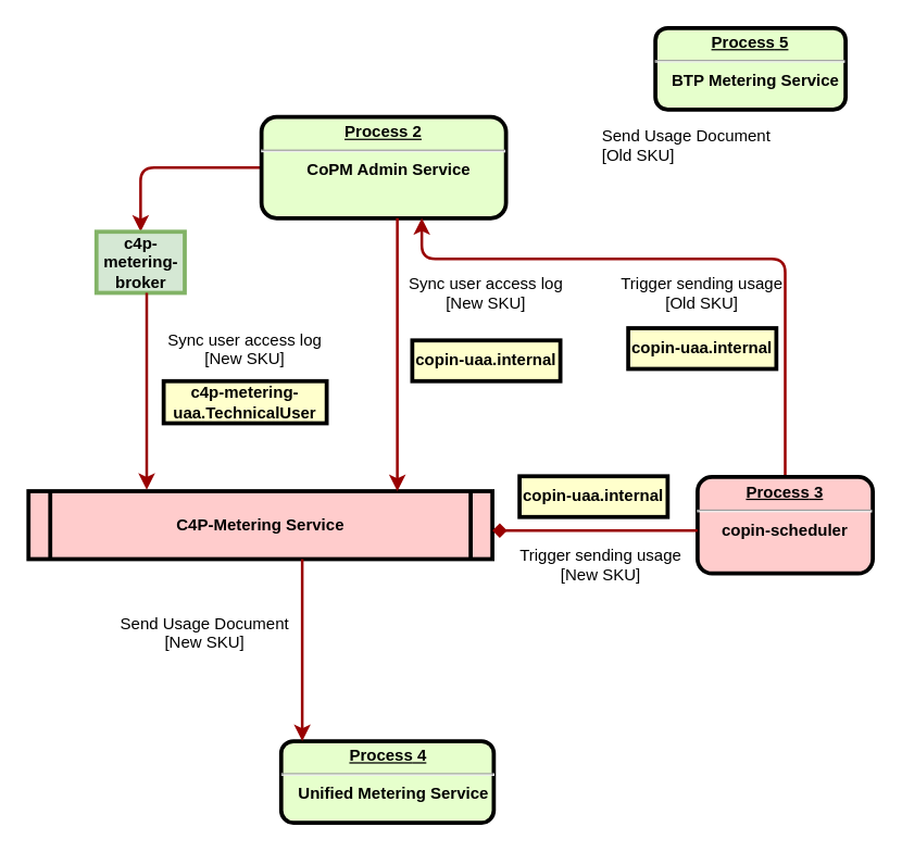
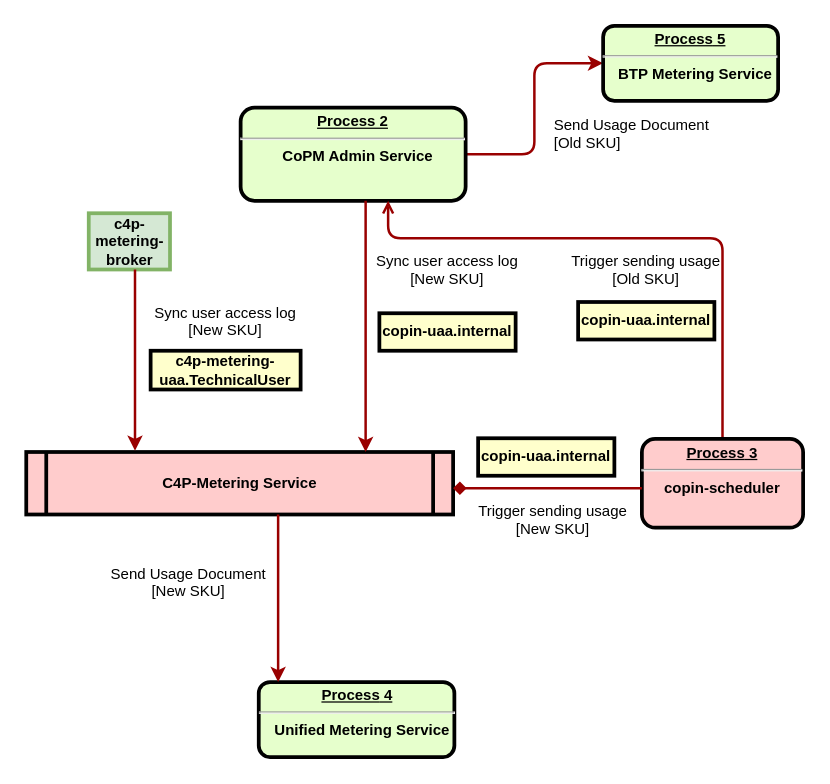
  <mxCell id="0" />
  <mxCell id="1" parent="0" />
  <mxCell id="2" value="c4p-metering-uaa.TechnicalUser" style="whiteSpace=wrap;align=center;verticalAlign=middle;fontStyle=1;strokeWidth=3;fillColor=#FFFFCC" parent="1" vertex="1"><mxGeometry x="120" y="280" width="120" height="31" as="geometry" /></mxCell>
  <mxCell id="3" value="C4P-Metering Service" style="shape=process;whiteSpace=wrap;align=center;verticalAlign=middle;size=0.048;fontStyle=1;strokeWidth=3;fillColor=#FFCCCC" parent="1" vertex="1"><mxGeometry x="20.5" y="361" width="341.5" height="50" as="geometry" /></mxCell>
- <mxCell id="4" style="edgeStyle=orthogonalEdgeStyle;rounded=1;orthogonalLoop=1;jettySize=auto;html=1;strokeColor=#990000;strokeWidth=2;" edge="1" parent="1" source="5" target="8"><mxGeometry relative="1" as="geometry" /></mxCell>
+ <mxCell id="4" style="edgeStyle=orthogonalEdgeStyle;rounded=1;orthogonalLoop=1;jettySize=auto;html=1;entryX=0;entryY=0.5;entryDx=0;entryDy=0;strokeColor=#990000;strokeWidth=2;" edge="1" parent="1" source="5" target="22"><mxGeometry relative="1" as="geometry" /></mxCell>
  <mxCell id="5" value="&lt;p style=&quot;margin: 0px; margin-top: 4px; text-align: center; text-decoration: underline;&quot;&gt;&lt;strong&gt;Process 2&lt;br&gt;&lt;/strong&gt;&lt;/p&gt;&lt;hr&gt;&lt;p style=&quot;margin: 0px; margin-left: 8px;&quot;&gt;CoPM Admin Service&lt;br&gt;&lt;/p&gt;" style="verticalAlign=middle;align=center;overflow=fill;fontSize=12;fontFamily=Helvetica;html=1;rounded=1;fontStyle=1;strokeWidth=3;fillColor=#E6FFCC" parent="1" vertex="1"><mxGeometry x="192" y="85.5" width="180" height="74.5" as="geometry" /></mxCell>
- <mxCell id="6" style="edgeStyle=orthogonalEdgeStyle;rounded=1;orthogonalLoop=1;jettySize=auto;html=1;exitX=0.5;exitY=0;exitDx=0;exitDy=0;strokeWidth=2;strokeColor=#990000;" edge="1" parent="1" source="7" target="5"><mxGeometry relative="1" as="geometry"><Array as="points"><mxPoint x="578" y="190" /><mxPoint x="310" y="190" /></Array></mxGeometry></mxCell>
+ <mxCell id="6" style="edgeStyle=orthogonalEdgeStyle;rounded=1;orthogonalLoop=1;jettySize=auto;html=1;exitX=0.5;exitY=0;exitDx=0;exitDy=0;strokeWidth=2;strokeColor=#990000;endArrow=open;" edge="1" parent="1" source="7" target="5"><mxGeometry relative="1" as="geometry"><Array as="points"><mxPoint x="578" y="190" /><mxPoint x="310" y="190" /></Array></mxGeometry></mxCell>
  <mxCell id="7" value="&lt;p style=&quot;margin: 0px; margin-top: 4px; text-align: center; text-decoration: underline;&quot;&gt;&lt;strong&gt;&lt;strong&gt;Process&lt;/strong&gt; 3&lt;br&gt;&lt;/strong&gt;&lt;/p&gt;&lt;hr&gt;copin-scheduler" style="verticalAlign=middle;align=center;overflow=fill;fontSize=12;fontFamily=Helvetica;html=1;rounded=1;fontStyle=1;strokeWidth=3;fillColor=#ffcccc;" parent="1" vertex="1"><mxGeometry x="513" y="350.5" width="129" height="71" as="geometry" /></mxCell>
  <mxCell id="8" value="c4p-metering-broker" style="whiteSpace=wrap;align=center;verticalAlign=middle;fontStyle=1;strokeWidth=3;fillColor=#d5e8d4;strokeColor=#82b366;" parent="1" vertex="1"><mxGeometry x="70.5" y="170" width="65" height="45" as="geometry" /></mxCell>
  <mxCell id="9" value="&lt;p style=&quot;margin: 0px; margin-top: 4px; text-align: center; text-decoration: underline;&quot;&gt;&lt;strong&gt;&lt;strong&gt;Process&lt;/strong&gt;&amp;nbsp;4&lt;br&gt;&lt;/strong&gt;&lt;/p&gt;&lt;hr&gt;&lt;p style=&quot;margin: 0px; margin-left: 8px;&quot;&gt;Unified Metering Service&lt;/p&gt;" style="verticalAlign=middle;align=center;overflow=fill;fontSize=12;fontFamily=Helvetica;html=1;rounded=1;fontStyle=1;strokeWidth=3;fillColor=#E6FFCC" parent="1" vertex="1"><mxGeometry x="206.5" y="545" width="156.5" height="60" as="geometry" /></mxCell>
  <mxCell id="10" value="" style="edgeStyle=elbowEdgeStyle;elbow=horizontal;strokeColor=#990000;strokeWidth=2" parent="1" source="5" target="3" edge="1"><mxGeometry width="100" height="100" relative="1" as="geometry"><mxPoint x="182" y="340" as="sourcePoint" /><mxPoint x="282" y="240" as="targetPoint" /><Array as="points"><mxPoint x="292" y="290" /></Array></mxGeometry></mxCell>
  <mxCell id="11" value="Sync user access log&#10;[New SKU]" style="text;spacingTop=-5;align=center" parent="1" vertex="1"><mxGeometry x="308" y="200" width="99" height="40" as="geometry" /></mxCell>
  <mxCell id="12" value="Trigger sending usage&#10;[Old SKU]" style="text;spacingTop=-5;align=center" parent="1" vertex="1"><mxGeometry x="501.5" y="200" width="30" height="20" as="geometry" /></mxCell>
  <mxCell id="13" value="" style="edgeStyle=elbowEdgeStyle;elbow=vertical;strokeColor=#990000;strokeWidth=2;endArrow=diamond;" parent="1" source="7" target="3" edge="1"><mxGeometry width="100" height="100" relative="1" as="geometry"><mxPoint x="292" y="470" as="sourcePoint" /><mxPoint x="392" y="370" as="targetPoint" /><Array as="points"><mxPoint x="442" y="390" /><mxPoint x="482" y="400" /></Array></mxGeometry></mxCell>
  <mxCell id="14" value="" style="edgeStyle=elbowEdgeStyle;elbow=horizontal;strokeColor=#990000;strokeWidth=2" parent="1" source="3" target="9" edge="1"><mxGeometry width="100" height="100" relative="1" as="geometry"><mxPoint x="-118" y="470" as="sourcePoint" /><mxPoint x="-18" y="370" as="targetPoint" /><Array as="points"><mxPoint x="222" y="440" /></Array></mxGeometry></mxCell>
  <mxCell id="15" value="Send Usage Document&#10;[New SKU]" style="text;spacingTop=-5;align=center" parent="1" vertex="1"><mxGeometry x="135.5" y="450" width="30" height="20" as="geometry" /></mxCell>
  <mxCell id="16" value="copin-uaa.internal" style="whiteSpace=wrap;align=center;verticalAlign=middle;fontStyle=1;strokeWidth=3;fillColor=#FFFFCC" vertex="1" parent="1"><mxGeometry x="303" y="250" width="109" height="30" as="geometry" /></mxCell>
  <mxCell id="17" value="Sync user access log&#10;[New SKU]" style="text;spacingTop=-5;align=center" vertex="1" parent="1"><mxGeometry x="130.5" y="241" width="99" height="20" as="geometry" /></mxCell>
  <mxCell id="18" value="" style="edgeStyle=elbowEdgeStyle;elbow=horizontal;strokeColor=#990000;strokeWidth=2" edge="1" parent="1"><mxGeometry width="100" height="100" relative="1" as="geometry"><mxPoint x="107.5" y="215" as="sourcePoint" /><mxPoint x="108" y="360" as="targetPoint" /><Array as="points"><mxPoint x="107.5" y="325" /></Array></mxGeometry></mxCell>
  <mxCell id="19" value="copin-uaa.internal" style="whiteSpace=wrap;align=center;verticalAlign=middle;fontStyle=1;strokeWidth=3;fillColor=#FFFFCC" vertex="1" parent="1"><mxGeometry x="462" y="241" width="109" height="30" as="geometry" /></mxCell>
  <mxCell id="20" value="Trigger sending usage&#10;[New SKU]" style="text;spacingTop=-5;align=center" vertex="1" parent="1"><mxGeometry x="427" y="400" width="30" height="20" as="geometry" /></mxCell>
  <mxCell id="21" value="copin-uaa.internal" style="whiteSpace=wrap;align=center;verticalAlign=middle;fontStyle=1;strokeWidth=3;fillColor=#FFFFCC" vertex="1" parent="1"><mxGeometry x="382" y="350" width="109" height="30" as="geometry" /></mxCell>
  <mxCell id="22" value="&lt;p style=&quot;margin: 0px; margin-top: 4px; text-align: center; text-decoration: underline;&quot;&gt;&lt;strong&gt;&lt;strong&gt;Process&lt;/strong&gt; 5&lt;br&gt;&lt;/strong&gt;&lt;/p&gt;&lt;hr&gt;&lt;p style=&quot;margin: 0px; margin-left: 8px;&quot;&gt;BTP Metering Service&lt;/p&gt;" style="verticalAlign=middle;align=center;overflow=fill;fontSize=12;fontFamily=Helvetica;html=1;rounded=1;fontStyle=1;strokeWidth=3;fillColor=#E6FFCC" vertex="1" parent="1"><mxGeometry x="482" y="20" width="140" height="60" as="geometry" /></mxCell>
  <mxCell id="23" value="Send Usage Document&lt;br style=&quot;border-color: var(--border-color); padding: 0px; margin: 0px; text-align: center;&quot;&gt;&lt;span style=&quot;text-align: center;&quot;&gt;[Old SKU]&lt;/span&gt;" style="text;whiteSpace=wrap;html=1;" vertex="1" parent="1"><mxGeometry x="441" y="85.5" width="130" height="40" as="geometry" /></mxCell>
